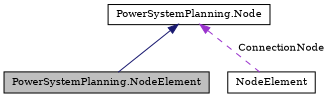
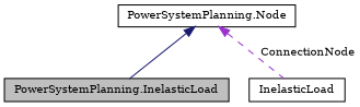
  digraph {
    fontname="DejaVu Serif"
    node [color=black fillcolor=white fontname="DejaVu Serif" fontsize=10 shape=record style=filled]
    edge [dir=back fontname="DejaVu Serif" fontsize=10 labelfontname=Helvetica labelfontsize=10]
-   n1 [fillcolor=grey75 fontcolor=black height=0.2 label="PowerSystemPlanning.NodeElement" width=0.4]
-   n2 [height=0.2 label=NodeElement width=0.4]
+   n1 [fillcolor=grey75 fontcolor=black height=0.2 label="PowerSystemPlanning.InelasticLoad" width=0.4]
+   n2 [height=0.2 label=InelasticLoad width=0.4]
    n3 [height=0.2 label="PowerSystemPlanning.Node" width=0.4]
    n3 -> n1 [color=midnightblue style=solid]
    n3 -> n2 [color=darkorchid3 label=" ConnectionNode" style=dashed]
  }
